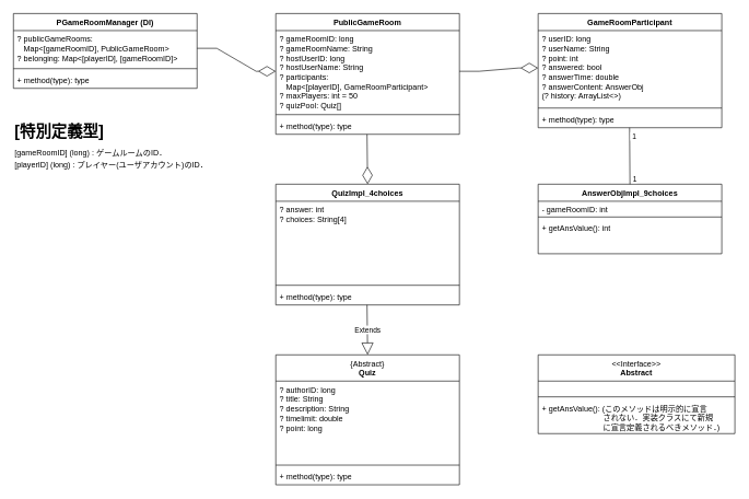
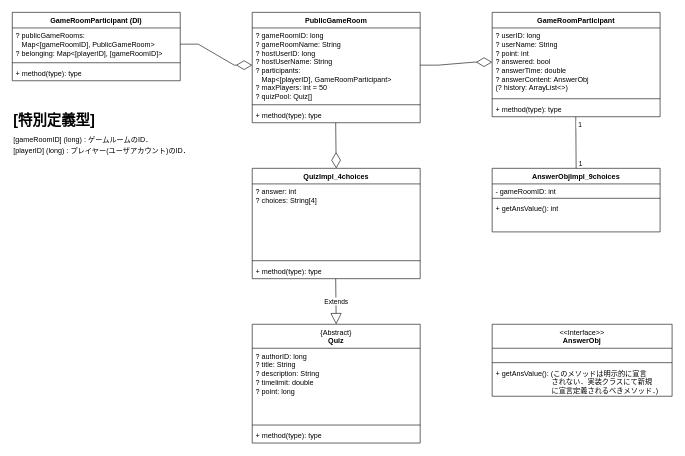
  <mxCell id="0" />
  <mxCell id="1" parent="0" />
- <mxCell id="2" value="PGameRoomManager (DI)" style="swimlane;fontStyle=1;align=center;verticalAlign=top;childLayout=stackLayout;horizontal=1;startSize=26;horizontalStack=0;resizeParent=1;resizeParentMax=0;resizeLast=0;collapsible=1;marginBottom=0;whiteSpace=wrap;html=1;" parent="1" vertex="1"><mxGeometry x="20" y="20" width="280" height="114" as="geometry" /></mxCell>
+ <mxCell id="2" value="GameRoomParticipant (DI)" style="swimlane;fontStyle=1;align=center;verticalAlign=top;childLayout=stackLayout;horizontal=1;startSize=26;horizontalStack=0;resizeParent=1;resizeParentMax=0;resizeLast=0;collapsible=1;marginBottom=0;whiteSpace=wrap;html=1;" parent="1" vertex="1"><mxGeometry x="20" y="20" width="280" height="114" as="geometry" /></mxCell>
  <mxCell id="3" value="? publicGameRooms:&amp;nbsp;&lt;div&gt;&amp;nbsp; &amp;nbsp;Map&amp;lt;[gameRoomID], PublicGameRoom&amp;gt;&lt;div&gt;? belonging: Map&amp;lt;[playerID], [gameRoomID]&amp;gt;&lt;/div&gt;&lt;/div&gt;" style="text;strokeColor=none;fillColor=none;align=left;verticalAlign=top;spacingLeft=4;spacingRight=4;overflow=hidden;rotatable=0;points=[[0,0.5],[1,0.5]];portConstraint=eastwest;whiteSpace=wrap;html=1;" parent="2" vertex="1"><mxGeometry y="26" width="280" height="54" as="geometry" /></mxCell>
  <mxCell id="4" value="" style="line;strokeWidth=1;fillColor=none;align=left;verticalAlign=middle;spacingTop=-1;spacingLeft=3;spacingRight=3;rotatable=0;labelPosition=right;points=[];portConstraint=eastwest;strokeColor=inherit;" parent="2" vertex="1"><mxGeometry y="80" width="280" height="8" as="geometry" /></mxCell>
  <mxCell id="5" value="+ method(type): type" style="text;strokeColor=none;fillColor=none;align=left;verticalAlign=top;spacingLeft=4;spacingRight=4;overflow=hidden;rotatable=0;points=[[0,0.5],[1,0.5]];portConstraint=eastwest;whiteSpace=wrap;html=1;" parent="2" vertex="1"><mxGeometry y="88" width="280" height="26" as="geometry" /></mxCell>
  <mxCell id="6" value="PublicGameRoom" style="swimlane;fontStyle=1;align=center;verticalAlign=top;childLayout=stackLayout;horizontal=1;startSize=26;horizontalStack=0;resizeParent=1;resizeParentMax=0;resizeLast=0;collapsible=1;marginBottom=0;whiteSpace=wrap;html=1;" parent="1" vertex="1"><mxGeometry x="420" y="20" width="280" height="184" as="geometry" /></mxCell>
  <mxCell id="7" value="? gameRoomID: long&lt;br&gt;? gameRoomName: String&lt;br&gt;? hostUserID: long&lt;div&gt;? hostUserName: String&lt;br&gt;? participants:&amp;nbsp;&lt;div&gt;&amp;nbsp; &amp;nbsp;Map&amp;lt;[playerID], GameRoomParticipant&amp;gt;&lt;br&gt;? maxPlayers: int = 50&lt;div&gt;? quizPool: Quiz[]&lt;br&gt;&lt;/div&gt;&lt;div&gt;…&lt;/div&gt;&lt;/div&gt;&lt;/div&gt;" style="text;strokeColor=none;fillColor=none;align=left;verticalAlign=top;spacingLeft=4;spacingRight=4;overflow=hidden;rotatable=0;points=[[0,0.5],[1,0.5]];portConstraint=eastwest;whiteSpace=wrap;html=1;" parent="6" vertex="1"><mxGeometry y="26" width="280" height="124" as="geometry" /></mxCell>
  <mxCell id="8" value="" style="line;strokeWidth=1;fillColor=none;align=left;verticalAlign=middle;spacingTop=-1;spacingLeft=3;spacingRight=3;rotatable=0;labelPosition=right;points=[];portConstraint=eastwest;strokeColor=inherit;" parent="6" vertex="1"><mxGeometry y="150" width="280" height="8" as="geometry" /></mxCell>
  <mxCell id="9" value="+ method(type): type" style="text;strokeColor=none;fillColor=none;align=left;verticalAlign=top;spacingLeft=4;spacingRight=4;overflow=hidden;rotatable=0;points=[[0,0.5],[1,0.5]];portConstraint=eastwest;whiteSpace=wrap;html=1;" parent="6" vertex="1"><mxGeometry y="158" width="280" height="26" as="geometry" /></mxCell>
  <mxCell id="10" value="" style="endArrow=diamondThin;endFill=0;endSize=24;html=1;rounded=0;exitX=1;exitY=0.5;exitDx=0;exitDy=0;entryX=0;entryY=0.5;entryDx=0;entryDy=0;edgeStyle=entityRelationEdgeStyle;elbow=vertical;" parent="1" source="3" target="7" edge="1"><mxGeometry width="160" relative="1" as="geometry"><mxPoint x="140" y="170" as="sourcePoint" /><mxPoint x="300" y="170" as="targetPoint" /></mxGeometry></mxCell>
  <mxCell id="11" value="GameRoomParticipant" style="swimlane;fontStyle=1;align=center;verticalAlign=top;childLayout=stackLayout;horizontal=1;startSize=26;horizontalStack=0;resizeParent=1;resizeParentMax=0;resizeLast=0;collapsible=1;marginBottom=0;whiteSpace=wrap;html=1;" parent="1" vertex="1"><mxGeometry x="820" y="20" width="280" height="174" as="geometry" /></mxCell>
  <mxCell id="12" value="? userID: long&lt;div&gt;? userName: String&lt;/div&gt;&lt;div&gt;? point: int&lt;/div&gt;&lt;div&gt;? answered: bool&lt;/div&gt;&lt;div&gt;? answerTime: double&lt;/div&gt;&lt;div&gt;? answerContent: AnswerObj&lt;/div&gt;&lt;div&gt;(? history: ArrayList&amp;lt;&amp;gt;)&lt;/div&gt;&lt;div&gt;&lt;br&gt;&lt;/div&gt;" style="text;strokeColor=none;fillColor=none;align=left;verticalAlign=top;spacingLeft=4;spacingRight=4;overflow=hidden;rotatable=0;points=[[0,0.5],[1,0.5]];portConstraint=eastwest;whiteSpace=wrap;html=1;" parent="11" vertex="1"><mxGeometry y="26" width="280" height="114" as="geometry" /></mxCell>
  <mxCell id="13" value="" style="line;strokeWidth=1;fillColor=none;align=left;verticalAlign=middle;spacingTop=-1;spacingLeft=3;spacingRight=3;rotatable=0;labelPosition=right;points=[];portConstraint=eastwest;strokeColor=inherit;" parent="11" vertex="1"><mxGeometry y="140" width="280" height="8" as="geometry" /></mxCell>
  <mxCell id="14" value="+ method(type): type" style="text;strokeColor=none;fillColor=none;align=left;verticalAlign=top;spacingLeft=4;spacingRight=4;overflow=hidden;rotatable=0;points=[[0,0.5],[1,0.5]];portConstraint=eastwest;whiteSpace=wrap;html=1;" parent="11" vertex="1"><mxGeometry y="148" width="280" height="26" as="geometry" /></mxCell>
  <mxCell id="15" value="" style="endArrow=diamondThin;endFill=0;endSize=24;html=1;rounded=0;exitX=1;exitY=0.5;exitDx=0;exitDy=0;entryX=0;entryY=0.5;entryDx=0;entryDy=0;edgeStyle=entityRelationEdgeStyle;" parent="1" source="7" target="12" edge="1"><mxGeometry width="160" relative="1" as="geometry"><mxPoint x="701" y="94" as="sourcePoint" /><mxPoint x="820" y="90" as="targetPoint" /></mxGeometry></mxCell>
  <mxCell id="16" value="QuizImpl_4choices" style="swimlane;fontStyle=1;align=center;verticalAlign=top;childLayout=stackLayout;horizontal=1;startSize=26;horizontalStack=0;resizeParent=1;resizeParentMax=0;resizeLast=0;collapsible=1;marginBottom=0;whiteSpace=wrap;html=1;" parent="1" vertex="1"><mxGeometry x="420" y="280" width="280" height="184" as="geometry" /></mxCell>
  <mxCell id="17" value="? answer: int&lt;div&gt;? choices: String[4]&amp;nbsp;&lt;/div&gt;" style="text;strokeColor=none;fillColor=none;align=left;verticalAlign=top;spacingLeft=4;spacingRight=4;overflow=hidden;rotatable=0;points=[[0,0.5],[1,0.5]];portConstraint=eastwest;whiteSpace=wrap;html=1;" parent="16" vertex="1"><mxGeometry y="26" width="280" height="124" as="geometry" /></mxCell>
  <mxCell id="18" value="" style="line;strokeWidth=1;fillColor=none;align=left;verticalAlign=middle;spacingTop=-1;spacingLeft=3;spacingRight=3;rotatable=0;labelPosition=right;points=[];portConstraint=eastwest;strokeColor=inherit;" parent="16" vertex="1"><mxGeometry y="150" width="280" height="8" as="geometry" /></mxCell>
  <mxCell id="19" value="+ method(type): type" style="text;strokeColor=none;fillColor=none;align=left;verticalAlign=top;spacingLeft=4;spacingRight=4;overflow=hidden;rotatable=0;points=[[0,0.5],[1,0.5]];portConstraint=eastwest;whiteSpace=wrap;html=1;" parent="16" vertex="1"><mxGeometry y="158" width="280" height="26" as="geometry" /></mxCell>
  <mxCell id="20" value="&lt;div&gt;&lt;span style=&quot;font-weight: normal;&quot;&gt;{Abstract}&lt;/span&gt;&lt;/div&gt;Quiz" style="swimlane;fontStyle=1;align=center;verticalAlign=top;childLayout=stackLayout;horizontal=1;startSize=40;horizontalStack=0;resizeParent=1;resizeParentMax=0;resizeLast=0;collapsible=1;marginBottom=0;whiteSpace=wrap;html=1;" parent="1" vertex="1"><mxGeometry x="420" y="540" width="280" height="198" as="geometry" /></mxCell>
  <mxCell id="21" value="&lt;div&gt;? authorID: long&lt;br&gt;&lt;/div&gt;? title: String&lt;div&gt;? description: String&lt;/div&gt;&lt;div&gt;? timelimit: double&lt;/div&gt;&lt;div&gt;? point: long&lt;/div&gt;&lt;div&gt;&lt;br&gt;&lt;/div&gt;" style="text;strokeColor=none;fillColor=none;align=left;verticalAlign=top;spacingLeft=4;spacingRight=4;overflow=hidden;rotatable=0;points=[[0,0.5],[1,0.5]];portConstraint=eastwest;whiteSpace=wrap;html=1;" parent="20" vertex="1"><mxGeometry y="40" width="280" height="124" as="geometry" /></mxCell>
  <mxCell id="22" value="" style="line;strokeWidth=1;fillColor=none;align=left;verticalAlign=middle;spacingTop=-1;spacingLeft=3;spacingRight=3;rotatable=0;labelPosition=right;points=[];portConstraint=eastwest;strokeColor=inherit;" parent="20" vertex="1"><mxGeometry y="164" width="280" height="8" as="geometry" /></mxCell>
  <mxCell id="23" value="+ method(type): type" style="text;strokeColor=none;fillColor=none;align=left;verticalAlign=top;spacingLeft=4;spacingRight=4;overflow=hidden;rotatable=0;points=[[0,0.5],[1,0.5]];portConstraint=eastwest;whiteSpace=wrap;html=1;" parent="20" vertex="1"><mxGeometry y="172" width="280" height="26" as="geometry" /></mxCell>
  <mxCell id="24" value="" style="endArrow=diamondThin;endFill=0;endSize=24;html=1;rounded=0;entryX=0.5;entryY=0;entryDx=0;entryDy=0;elbow=vertical;exitX=0.497;exitY=1.005;exitDx=0;exitDy=0;exitPerimeter=0;" parent="1" source="9" target="16" edge="1"><mxGeometry width="160" relative="1" as="geometry"><mxPoint x="530" y="280" as="sourcePoint" /><mxPoint x="410" y="168" as="targetPoint" /></mxGeometry></mxCell>
  <mxCell id="25" value="Extends" style="endArrow=block;endSize=16;endFill=0;html=1;rounded=0;entryX=0.5;entryY=0;entryDx=0;entryDy=0;exitX=0.497;exitY=0.997;exitDx=0;exitDy=0;exitPerimeter=0;" parent="1" source="19" target="20" edge="1"><mxGeometry width="160" relative="1" as="geometry"><mxPoint x="560" y="480" as="sourcePoint" /><mxPoint x="640" y="400" as="targetPoint" /></mxGeometry></mxCell>
  <mxCell id="26" value="&lt;h1 style=&quot;margin-top: 0px;&quot;&gt;[特別定義型]&lt;/h1&gt;&lt;p style=&quot;line-height: 0%;&quot;&gt;[gameRoomID] (long) : ゲームルームのID．&lt;/p&gt;&lt;p&gt;[playerID] (long) : プレイヤー(ユーザアカウント)のID．&lt;/p&gt;" style="text;html=1;whiteSpace=wrap;overflow=hidden;rounded=0;" vertex="1" parent="1"><mxGeometry x="20" y="180" width="320" height="120" as="geometry" /></mxCell>
- <mxCell id="27" value="&lt;div&gt;&lt;span style=&quot;font-weight: 400;&quot;&gt;&amp;lt;&amp;lt;Interface&amp;gt;&amp;gt;&lt;/span&gt;&lt;/div&gt;Abstract" style="swimlane;fontStyle=1;align=center;verticalAlign=top;childLayout=stackLayout;horizontal=1;startSize=40;horizontalStack=0;resizeParent=1;resizeParentMax=0;resizeLast=0;collapsible=1;marginBottom=0;whiteSpace=wrap;html=1;" vertex="1" parent="1"><mxGeometry x="820" y="540" width="300" height="120" as="geometry" /></mxCell>
+ <mxCell id="27" value="&lt;div&gt;&lt;span style=&quot;font-weight: 400;&quot;&gt;&amp;lt;&amp;lt;Interface&amp;gt;&amp;gt;&lt;/span&gt;&lt;/div&gt;AnswerObj" style="swimlane;fontStyle=1;align=center;verticalAlign=top;childLayout=stackLayout;horizontal=1;startSize=40;horizontalStack=0;resizeParent=1;resizeParentMax=0;resizeLast=0;collapsible=1;marginBottom=0;whiteSpace=wrap;html=1;" vertex="1" parent="1"><mxGeometry x="820" y="540" width="300" height="120" as="geometry" /></mxCell>
  <mxCell id="28" value="&lt;div&gt;&amp;nbsp;&lt;/div&gt;" style="text;strokeColor=none;fillColor=none;align=left;verticalAlign=top;spacingLeft=4;spacingRight=4;overflow=hidden;rotatable=0;points=[[0,0.5],[1,0.5]];portConstraint=eastwest;whiteSpace=wrap;html=1;" vertex="1" parent="27"><mxGeometry y="40" width="300" height="20" as="geometry" /></mxCell>
  <mxCell id="29" value="" style="line;strokeWidth=1;fillColor=none;align=left;verticalAlign=middle;spacingTop=-1;spacingLeft=3;spacingRight=3;rotatable=0;labelPosition=right;points=[];portConstraint=eastwest;strokeColor=inherit;" vertex="1" parent="27"><mxGeometry y="60" width="300" height="8" as="geometry" /></mxCell>
  <mxCell id="30" value="+ getAnsValue(): (このメソッドは明示的に宣言&lt;div&gt;&lt;span style=&quot;white-space: pre;&quot;&gt;&#09;&lt;/span&gt;&lt;span style=&quot;white-space: pre;&quot;&gt;&#09;&lt;/span&gt;&lt;span style=&quot;white-space: pre;&quot;&gt;&#09;&lt;/span&gt;&amp;nbsp; &amp;nbsp; され&lt;span style=&quot;background-color: initial;&quot;&gt;ない．実装クラスにて新規&lt;/span&gt;&lt;/div&gt;&lt;div&gt;&lt;span style=&quot;background-color: initial;&quot;&gt;&lt;span style=&quot;white-space: pre;&quot;&gt;&#09;&lt;/span&gt;&lt;span style=&quot;white-space: pre;&quot;&gt;&#09;&lt;/span&gt;&lt;span style=&quot;white-space: pre;&quot;&gt;&#09;&lt;/span&gt;&amp;nbsp; &amp;nbsp; に宣言&lt;/span&gt;&lt;span style=&quot;background-color: initial;&quot;&gt;定義されるべきメソッド．)&lt;/span&gt;&lt;/div&gt;" style="text;strokeColor=none;fillColor=none;align=left;verticalAlign=top;spacingLeft=4;spacingRight=4;overflow=hidden;rotatable=0;points=[[0,0.5],[1,0.5]];portConstraint=eastwest;whiteSpace=wrap;html=1;" vertex="1" parent="27"><mxGeometry y="68" width="300" height="52" as="geometry" /></mxCell>
  <mxCell id="31" value="&lt;div&gt;&lt;span style=&quot;background-color: initial;&quot;&gt;AnswerObjImpl_9choices&lt;/span&gt;&lt;br&gt;&lt;/div&gt;" style="swimlane;fontStyle=1;align=center;verticalAlign=top;childLayout=stackLayout;horizontal=1;startSize=26;horizontalStack=0;resizeParent=1;resizeParentMax=0;resizeLast=0;collapsible=1;marginBottom=0;whiteSpace=wrap;html=1;" vertex="1" parent="1"><mxGeometry x="820" y="280" width="280" height="106" as="geometry" /></mxCell>
  <mxCell id="32" value="&lt;div&gt;- gameRoomID: int&lt;/div&gt;" style="text;strokeColor=none;fillColor=none;align=left;verticalAlign=top;spacingLeft=4;spacingRight=4;overflow=hidden;rotatable=0;points=[[0,0.5],[1,0.5]];portConstraint=eastwest;whiteSpace=wrap;html=1;" vertex="1" parent="31"><mxGeometry y="26" width="280" height="20" as="geometry" /></mxCell>
  <mxCell id="33" value="" style="line;strokeWidth=1;fillColor=none;align=left;verticalAlign=middle;spacingTop=-1;spacingLeft=3;spacingRight=3;rotatable=0;labelPosition=right;points=[];portConstraint=eastwest;strokeColor=inherit;" vertex="1" parent="31"><mxGeometry y="46" width="280" height="8" as="geometry" /></mxCell>
  <mxCell id="34" value="+ getAnsValue(): int" style="text;strokeColor=none;fillColor=none;align=left;verticalAlign=top;spacingLeft=4;spacingRight=4;overflow=hidden;rotatable=0;points=[[0,0.5],[1,0.5]];portConstraint=eastwest;whiteSpace=wrap;html=1;" vertex="1" parent="31"><mxGeometry y="54" width="280" height="52" as="geometry" /></mxCell>
  <mxCell id="35" value="" style="endArrow=none;html=1;rounded=0;exitX=0.498;exitY=1;exitDx=0;exitDy=0;exitPerimeter=0;entryX=0.5;entryY=0;entryDx=0;entryDy=0;" edge="1" parent="1" source="14" target="31"><mxGeometry relative="1" as="geometry"><mxPoint x="850" y="239.64" as="sourcePoint" /><mxPoint x="1010" y="239.64" as="targetPoint" /></mxGeometry></mxCell>
  <mxCell id="36" value="&amp;nbsp;1" style="edgeLabel;resizable=0;html=1;align=left;verticalAlign=top;" connectable="0" vertex="1" parent="35"><mxGeometry x="-1" relative="1" as="geometry" /></mxCell>
  <mxCell id="37" value="&amp;nbsp;1" style="edgeLabel;resizable=0;html=1;align=left;verticalAlign=bottom;" connectable="0" vertex="1" parent="35"><mxGeometry x="1" relative="1" as="geometry" /></mxCell>
